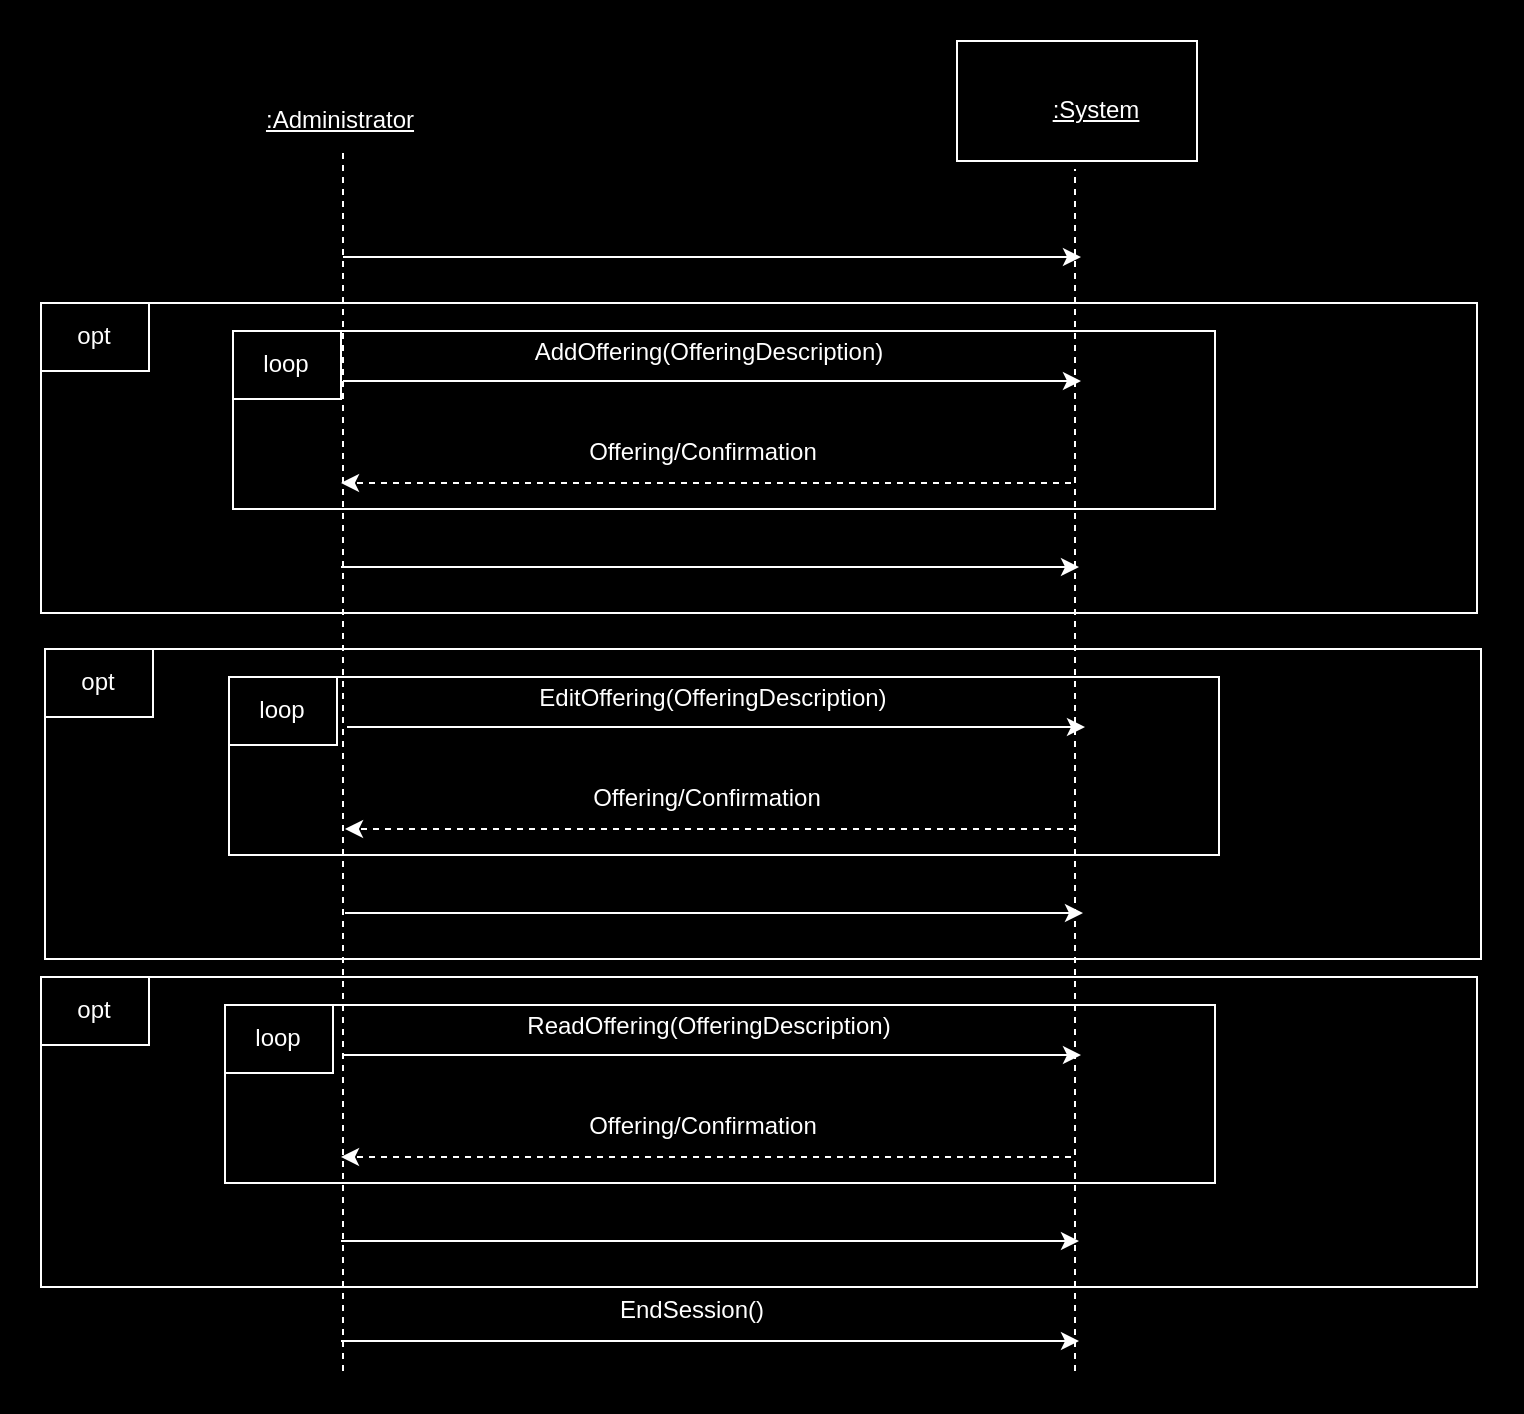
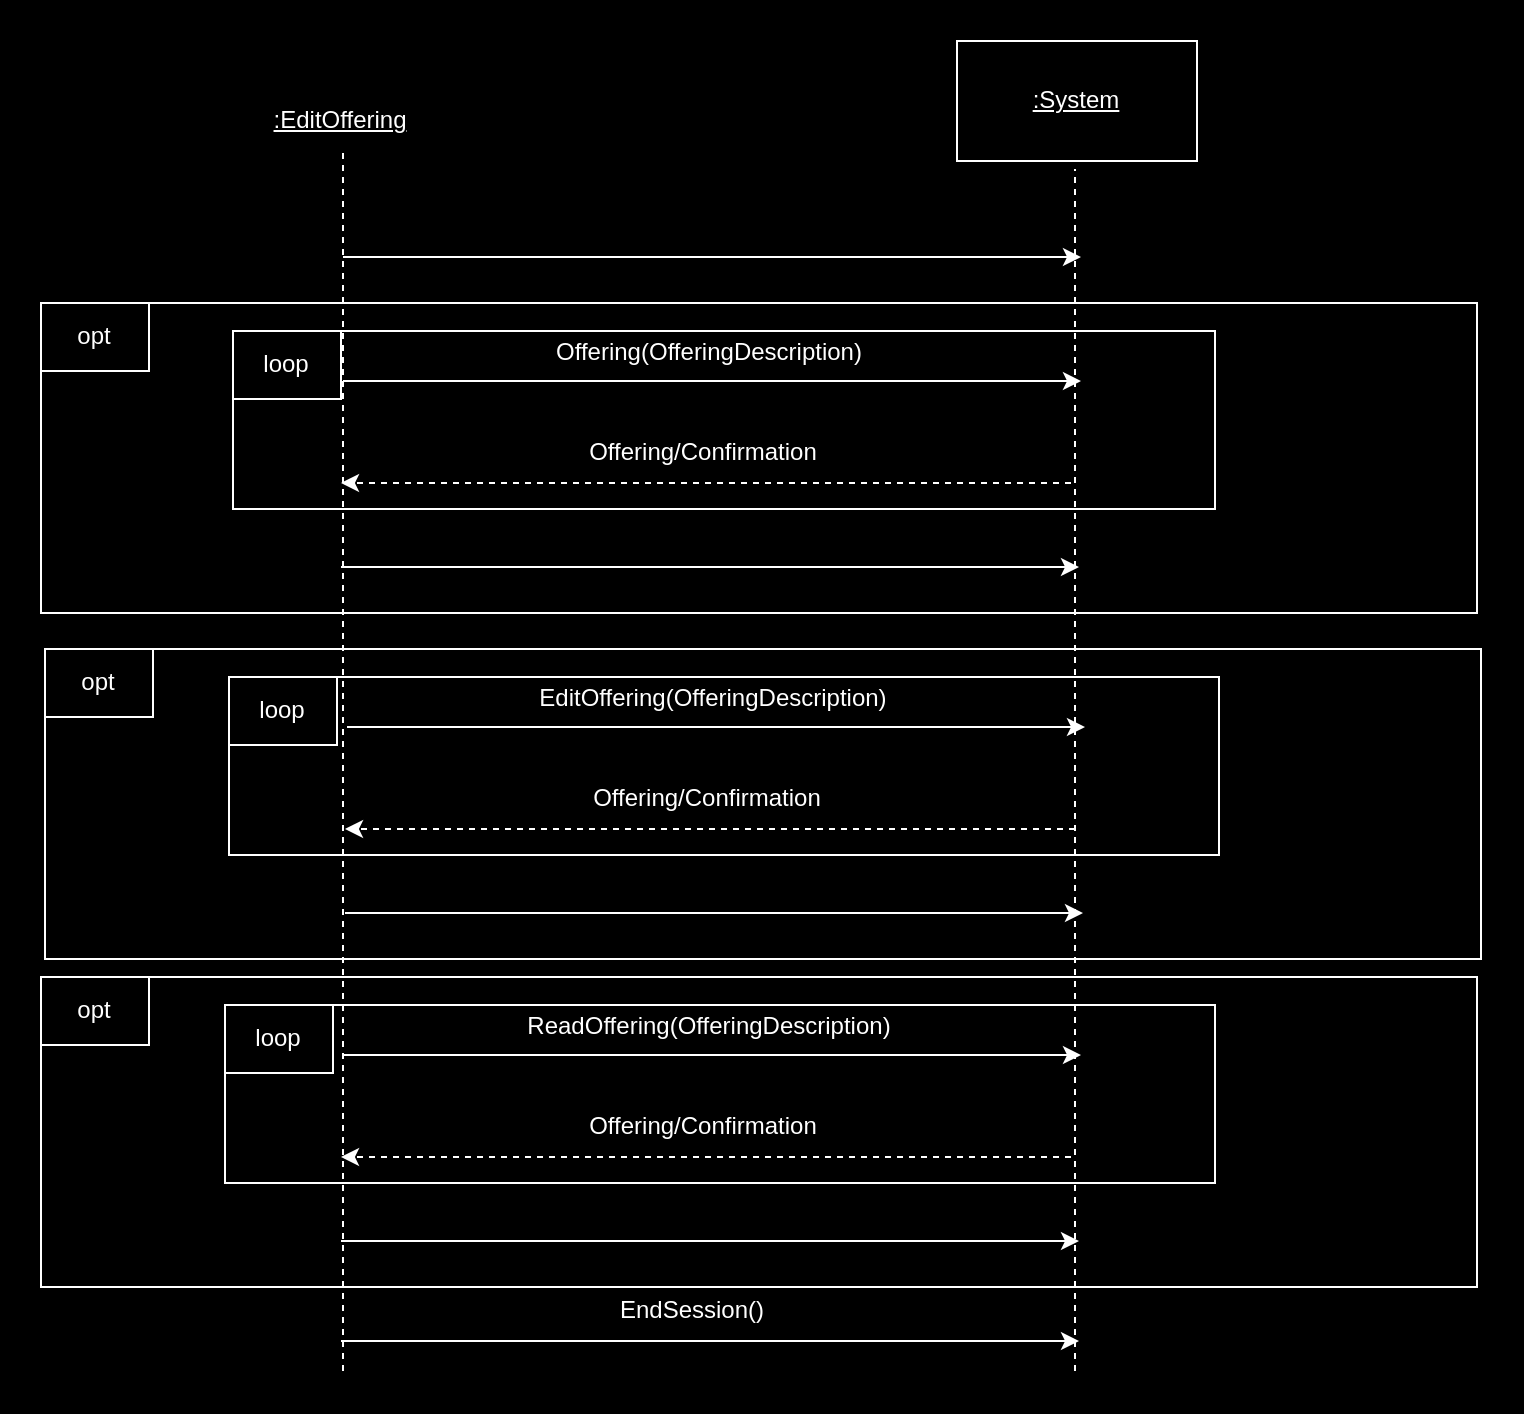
  <mxCell id="0" />
  <mxCell id="1" parent="0" />
  <mxCell id="2" value="" style="rounded=0;whiteSpace=wrap;html=1;fillColor=#000000;strokeColor=#FFFFFF;" vertex="1" parent="1"><mxGeometry x="20" y="488" width="718" height="155" as="geometry" /></mxCell>
  <mxCell id="3" value="" style="rounded=0;whiteSpace=wrap;html=1;fillColor=#000000;strokeColor=#FFFFFF;" vertex="1" parent="1"><mxGeometry x="112" y="502" width="495" height="89" as="geometry" /></mxCell>
  <mxCell id="4" value="" style="endArrow=classic;html=1;rounded=0;strokeColor=#FFFFFF;" edge="1" parent="1"><mxGeometry width="50" height="50" relative="1" as="geometry"><mxPoint x="171" y="527" as="sourcePoint" /><mxPoint x="540" y="527" as="targetPoint" /></mxGeometry></mxCell>
  <mxCell id="5" value="&lt;font color=&quot;#ffffff&quot;&gt;ReadOffering(OfferingDescription)&lt;/font&gt;" style="text;html=1;align=center;verticalAlign=middle;whiteSpace=wrap;rounded=0;" vertex="1" parent="1"><mxGeometry x="233" y="498" width="243" height="30" as="geometry" /></mxCell>
  <mxCell id="6" value="" style="endArrow=classic;html=1;rounded=0;strokeColor=#FFFFFF;dashed=1;" edge="1" parent="1"><mxGeometry width="50" height="50" relative="1" as="geometry"><mxPoint x="535" y="578" as="sourcePoint" /><mxPoint x="170" y="578" as="targetPoint" /></mxGeometry></mxCell>
  <mxCell id="7" value="&lt;font style=&quot;background-color: rgb(0, 0, 0);&quot; color=&quot;#ffffff&quot;&gt;Offering/Confirmation&lt;/font&gt;" style="text;html=1;align=center;verticalAlign=middle;whiteSpace=wrap;rounded=0;" vertex="1" parent="1"><mxGeometry x="230" y="548" width="243" height="30" as="geometry" /></mxCell>
  <mxCell id="8" value="" style="endArrow=classic;html=1;rounded=0;strokeColor=#FFFFFF;" edge="1" parent="1"><mxGeometry width="50" height="50" relative="1" as="geometry"><mxPoint x="170" y="620" as="sourcePoint" /><mxPoint x="539" y="620" as="targetPoint" /></mxGeometry></mxCell>
  <mxCell id="9" value="&lt;span style=&quot;color: rgb(255, 255, 255);&quot;&gt;opt&lt;/span&gt;" style="rounded=0;whiteSpace=wrap;html=1;fillColor=#000000;strokeColor=#FFFFFF;" vertex="1" parent="1"><mxGeometry x="20" y="488" width="54" height="34" as="geometry" /></mxCell>
  <mxCell id="10" value="&lt;span style=&quot;color: rgb(255, 255, 255);&quot;&gt;loop&lt;/span&gt;" style="rounded=0;whiteSpace=wrap;html=1;fillColor=#000000;strokeColor=#FFFFFF;" vertex="1" parent="1"><mxGeometry x="112" y="502" width="54" height="34" as="geometry" /></mxCell>
  <mxCell id="11" value="" style="rounded=0;whiteSpace=wrap;html=1;fillColor=#000000;strokeColor=#FFFFFF;" vertex="1" parent="1"><mxGeometry x="22" y="324" width="718" height="155" as="geometry" /></mxCell>
  <mxCell id="12" value="" style="rounded=0;whiteSpace=wrap;html=1;fillColor=#000000;strokeColor=#FFFFFF;" vertex="1" parent="1"><mxGeometry x="114" y="338" width="495" height="89" as="geometry" /></mxCell>
  <mxCell id="13" value="" style="endArrow=classic;html=1;rounded=0;strokeColor=#FFFFFF;" edge="1" parent="1"><mxGeometry width="50" height="50" relative="1" as="geometry"><mxPoint x="173" y="363" as="sourcePoint" /><mxPoint x="542" y="363" as="targetPoint" /></mxGeometry></mxCell>
  <mxCell id="14" value="&lt;font color=&quot;#ffffff&quot;&gt;EditOffering(OfferingDescription)&lt;/font&gt;" style="text;html=1;align=center;verticalAlign=middle;whiteSpace=wrap;rounded=0;" vertex="1" parent="1"><mxGeometry x="235" y="334" width="243" height="30" as="geometry" /></mxCell>
  <mxCell id="15" value="" style="endArrow=classic;html=1;rounded=0;strokeColor=#FFFFFF;dashed=1;" edge="1" parent="1"><mxGeometry width="50" height="50" relative="1" as="geometry"><mxPoint x="537" y="414" as="sourcePoint" /><mxPoint x="172" y="414" as="targetPoint" /></mxGeometry></mxCell>
  <mxCell id="16" value="&lt;font style=&quot;background-color: rgb(0, 0, 0);&quot; color=&quot;#ffffff&quot;&gt;Offering/Confirmation&lt;/font&gt;" style="text;html=1;align=center;verticalAlign=middle;whiteSpace=wrap;rounded=0;" vertex="1" parent="1"><mxGeometry x="232" y="384" width="243" height="30" as="geometry" /></mxCell>
  <mxCell id="17" value="" style="endArrow=classic;html=1;rounded=0;strokeColor=#FFFFFF;" edge="1" parent="1"><mxGeometry width="50" height="50" relative="1" as="geometry"><mxPoint x="172" y="456" as="sourcePoint" /><mxPoint x="541" y="456" as="targetPoint" /></mxGeometry></mxCell>
  <mxCell id="18" value="&lt;span style=&quot;color: rgb(255, 255, 255);&quot;&gt;opt&lt;/span&gt;" style="rounded=0;whiteSpace=wrap;html=1;fillColor=#000000;strokeColor=#FFFFFF;" vertex="1" parent="1"><mxGeometry x="22" y="324" width="54" height="34" as="geometry" /></mxCell>
  <mxCell id="19" value="&lt;span style=&quot;color: rgb(255, 255, 255);&quot;&gt;loop&lt;/span&gt;" style="rounded=0;whiteSpace=wrap;html=1;fillColor=#000000;strokeColor=#FFFFFF;" vertex="1" parent="1"><mxGeometry x="114" y="338" width="54" height="34" as="geometry" /></mxCell>
  <mxCell id="20" value="" style="rounded=0;whiteSpace=wrap;html=1;fillColor=#000000;strokeColor=#FFFFFF;" vertex="1" parent="1"><mxGeometry x="20" y="151" width="718" height="155" as="geometry" /></mxCell>
  <mxCell id="21" value="" style="rounded=0;whiteSpace=wrap;html=1;fillColor=#000000;strokeColor=#FFFFFF;" vertex="1" parent="1"><mxGeometry x="116" y="165" width="491" height="89" as="geometry" /></mxCell>
  <mxCell id="22" value="" style="endArrow=none;dashed=1;html=1;rounded=0;strokeColor=#FFFFFF;" edge="1" parent="1"><mxGeometry width="50" height="50" relative="1" as="geometry"><mxPoint x="171" y="685" as="sourcePoint" /><mxPoint x="171" y="76" as="targetPoint" /></mxGeometry></mxCell>
  <mxCell id="23" value="" style="endArrow=none;dashed=1;html=1;rounded=0;strokeColor=#FFFFFF;" edge="1" parent="1"><mxGeometry width="50" height="50" relative="1" as="geometry"><mxPoint x="537" y="685" as="sourcePoint" /><mxPoint x="537" y="84" as="targetPoint" /></mxGeometry></mxCell>
- <mxCell id="24" value="&lt;font color=&quot;#ffffff&quot;&gt;&lt;u&gt;:Administrator&lt;/u&gt;&lt;/font&gt;" style="text;html=1;align=center;verticalAlign=middle;whiteSpace=wrap;rounded=0;" vertex="1" parent="1"><mxGeometry x="140" y="45" width="60" height="30" as="geometry" /></mxCell>
+ <mxCell id="24" value="&lt;font color=&quot;#ffffff&quot;&gt;&lt;u&gt;:EditOffering&lt;/u&gt;&lt;/font&gt;" style="text;html=1;align=center;verticalAlign=middle;whiteSpace=wrap;rounded=0;" vertex="1" parent="1"><mxGeometry x="140" y="45" width="60" height="30" as="geometry" /></mxCell>
  <mxCell id="25" value="" style="rounded=0;whiteSpace=wrap;html=1;fillColor=#000000;strokeColor=#FFFFFF;" vertex="1" parent="1"><mxGeometry x="478" y="20" width="120" height="60" as="geometry" /></mxCell>
- <mxCell id="26" value="&lt;font color=&quot;#ffffff&quot;&gt;&lt;u&gt;:System&lt;/u&gt;&lt;/font&gt;" style="text;html=1;align=center;verticalAlign=middle;whiteSpace=wrap;rounded=0;" vertex="1" parent="1"><mxGeometry x="518" y="40" width="60" height="30" as="geometry" /></mxCell>
+ <mxCell id="26" value="&lt;font color=&quot;#ffffff&quot;&gt;&lt;u&gt;:System&lt;/u&gt;&lt;/font&gt;" style="text;html=1;align=center;verticalAlign=middle;whiteSpace=wrap;rounded=0;" vertex="1" parent="1"><mxGeometry x="508" y="35" width="60" height="30" as="geometry" /></mxCell>
  <mxCell id="27" value="" style="endArrow=classic;html=1;rounded=0;strokeColor=#FFFFFF;" edge="1" parent="1"><mxGeometry width="50" height="50" relative="1" as="geometry"><mxPoint x="171" y="128" as="sourcePoint" /><mxPoint x="540" y="128" as="targetPoint" /></mxGeometry></mxCell>
  <mxCell id="28" value="" style="endArrow=classic;html=1;rounded=0;strokeColor=#FFFFFF;" edge="1" parent="1"><mxGeometry width="50" height="50" relative="1" as="geometry"><mxPoint x="171" y="190" as="sourcePoint" /><mxPoint x="540" y="190" as="targetPoint" /></mxGeometry></mxCell>
- <mxCell id="29" value="&lt;font color=&quot;#ffffff&quot;&gt;AddOffering(OfferingDescription)&lt;/font&gt;" style="text;html=1;align=center;verticalAlign=middle;whiteSpace=wrap;rounded=0;" vertex="1" parent="1"><mxGeometry x="233" y="161" width="243" height="30" as="geometry" /></mxCell>
+ <mxCell id="29" value="&lt;font color=&quot;#ffffff&quot;&gt;Offering(OfferingDescription)&lt;/font&gt;" style="text;html=1;align=center;verticalAlign=middle;whiteSpace=wrap;rounded=0;" vertex="1" parent="1"><mxGeometry x="233" y="161" width="243" height="30" as="geometry" /></mxCell>
  <mxCell id="30" value="" style="endArrow=classic;html=1;rounded=0;strokeColor=#FFFFFF;dashed=1;" edge="1" parent="1"><mxGeometry width="50" height="50" relative="1" as="geometry"><mxPoint x="535" y="241" as="sourcePoint" /><mxPoint x="170" y="241" as="targetPoint" /></mxGeometry></mxCell>
  <mxCell id="31" value="&lt;font style=&quot;background-color: rgb(0, 0, 0);&quot; color=&quot;#ffffff&quot;&gt;Offering/Confirmation&lt;/font&gt;" style="text;html=1;align=center;verticalAlign=middle;whiteSpace=wrap;rounded=0;" vertex="1" parent="1"><mxGeometry x="230" y="211" width="243" height="30" as="geometry" /></mxCell>
  <mxCell id="32" value="" style="endArrow=classic;html=1;rounded=0;strokeColor=#FFFFFF;" edge="1" parent="1"><mxGeometry width="50" height="50" relative="1" as="geometry"><mxPoint x="170" y="283" as="sourcePoint" /><mxPoint x="539" y="283" as="targetPoint" /></mxGeometry></mxCell>
  <mxCell id="33" value="&lt;span style=&quot;color: rgb(255, 255, 255);&quot;&gt;opt&lt;/span&gt;" style="rounded=0;whiteSpace=wrap;html=1;fillColor=#000000;strokeColor=#FFFFFF;" vertex="1" parent="1"><mxGeometry x="20" y="151" width="54" height="34" as="geometry" /></mxCell>
  <mxCell id="34" value="&lt;span style=&quot;color: rgb(255, 255, 255);&quot;&gt;loop&lt;/span&gt;" style="rounded=0;whiteSpace=wrap;html=1;fillColor=#000000;strokeColor=#FFFFFF;" vertex="1" parent="1"><mxGeometry x="116" y="165" width="54" height="34" as="geometry" /></mxCell>
  <mxCell id="35" value="" style="endArrow=classic;html=1;rounded=0;strokeColor=#FFFFFF;" edge="1" parent="1"><mxGeometry width="50" height="50" relative="1" as="geometry"><mxPoint x="170" y="670" as="sourcePoint" /><mxPoint x="539" y="670" as="targetPoint" /></mxGeometry></mxCell>
  <mxCell id="36" value="&lt;font color=&quot;#ffffff&quot;&gt;EndSession()&lt;/font&gt;" style="text;html=1;align=center;verticalAlign=middle;whiteSpace=wrap;rounded=0;" vertex="1" parent="1"><mxGeometry x="316" y="640" width="60" height="30" as="geometry" /></mxCell>
